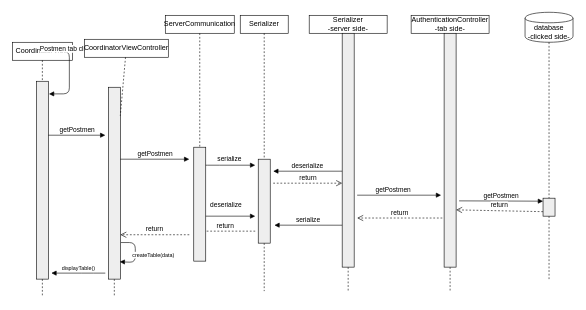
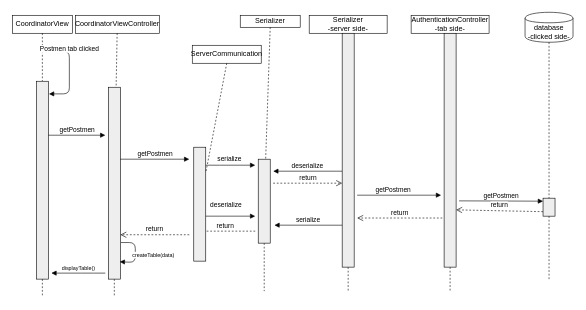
  <mxCell id="0" />
  <mxCell id="1" parent="0" />
  <mxCell id="2" value="AuthenticationController&lt;br&gt;-tab side-" style="shape=rect;html=1;whiteSpace=wrap;align=center;" vertex="1" parent="1"><mxGeometry x="685" y="25" width="130" height="30" as="geometry" /></mxCell>
  <mxCell id="3" value="" style="edgeStyle=none;html=1;dashed=1;endArrow=none;align=center;verticalAlign=bottom;exitX=0.5;exitY=1;" edge="1" parent="1" source="7"><mxGeometry x="1" relative="1" as="geometry"><mxPoint x="750" y="485" as="targetPoint" /></mxGeometry></mxCell>
- <mxCell id="4" value="CoordinatorView" style="shape=rect;html=1;whiteSpace=wrap;align=center;" vertex="1" parent="1"><mxGeometry x="20" y="70" width="100" height="30" as="geometry" /></mxCell>
+ <mxCell id="4" value="CoordinatorView" style="shape=rect;html=1;whiteSpace=wrap;align=center;" vertex="1" parent="1"><mxGeometry x="20" y="25" width="100" height="30" as="geometry" /></mxCell>
  <mxCell id="5" value="" style="edgeStyle=none;html=1;dashed=1;endArrow=none;" edge="1" parent="1" source="4" target="6"><mxGeometry relative="1" as="geometry" /></mxCell>
  <mxCell id="6" value="" style="shape=rect;html=1;fillColor=#eeeeee;" vertex="1" parent="1"><mxGeometry x="60" y="135" width="20" height="330" as="geometry" /></mxCell>
  <mxCell id="7" value="" style="shape=rect;html=1;fillColor=#eeeeee;" vertex="1" parent="1"><mxGeometry x="740" y="55" width="20" height="390" as="geometry" /></mxCell>
  <mxCell id="8" value="" style="edgeStyle=none;html=1;dashed=1;endArrow=none;align=center;verticalAlign=bottom;exitX=0.5;exitY=1;" edge="1" parent="1" source="2" target="7"><mxGeometry x="1" relative="1" as="geometry"><mxPoint x="750" y="415" as="targetPoint" /><mxPoint x="750" y="55" as="sourcePoint" /></mxGeometry></mxCell>
  <mxCell id="9" value="Postmen tab clicked" style="html=1;verticalAlign=bottom;endArrow=block;entryX=1.05;entryY=0.064;entryDx=0;entryDy=0;entryPerimeter=0;" edge="1" parent="1" target="6"><mxGeometry x="-0.375" width="80" relative="1" as="geometry"><mxPoint x="75" y="85" as="sourcePoint" /><mxPoint x="79" y="105" as="targetPoint" /><Array as="points"><mxPoint x="115" y="85" /><mxPoint x="115" y="156" /></Array><mxPoint as="offset" /></mxGeometry></mxCell>
- <mxCell id="10" value="CoordinatorViewController" style="shape=rect;html=1;whiteSpace=wrap;align=center;" vertex="1" parent="1"><mxGeometry x="140" y="65" width="140" height="30" as="geometry" /></mxCell>
+ <mxCell id="10" value="CoordinatorViewController" style="shape=rect;html=1;whiteSpace=wrap;align=center;" vertex="1" parent="1"><mxGeometry x="125" y="25" width="140" height="30" as="geometry" /></mxCell>
  <mxCell id="11" value="" style="edgeStyle=none;html=1;dashed=1;endArrow=none;" edge="1" parent="1" source="12"><mxGeometry relative="1" as="geometry"><mxPoint x="190" y="495" as="targetPoint" /></mxGeometry></mxCell>
  <mxCell id="12" value="" style="shape=rect;html=1;fillColor=#eeeeee;" vertex="1" parent="1"><mxGeometry x="180" y="145" width="20" height="320" as="geometry" /></mxCell>
  <mxCell id="13" value="" style="edgeStyle=none;html=1;dashed=1;endArrow=none;" edge="1" parent="1" source="10" target="12"><mxGeometry relative="1" as="geometry"><mxPoint x="190" y="55" as="sourcePoint" /><mxPoint x="190" y="495" as="targetPoint" /></mxGeometry></mxCell>
  <mxCell id="14" value="&lt;span style=&quot;font-size: 11px&quot;&gt;serialize&lt;/span&gt;" style="html=1;verticalAlign=bottom;endArrow=block;fontSize=9;" edge="1" parent="1"><mxGeometry x="0.085" y="1" width="80" relative="1" as="geometry"><mxPoint x="330" y="275" as="sourcePoint" /><mxPoint x="425" y="275" as="targetPoint" /><mxPoint as="offset" /><Array as="points"><mxPoint x="355" y="275" /></Array></mxGeometry></mxCell>
  <mxCell id="15" value="createTable(data)" style="html=1;verticalAlign=bottom;endArrow=block;fontSize=9;entryX=0.95;entryY=0.91;entryDx=0;entryDy=0;entryPerimeter=0;" edge="1" parent="1" target="12"><mxGeometry x="0.415" y="-30" width="80" relative="1" as="geometry"><mxPoint x="201" y="404" as="sourcePoint" /><mxPoint x="225" y="355" as="targetPoint" /><Array as="points"><mxPoint x="225" y="404" /><mxPoint x="225" y="437" /></Array><mxPoint x="31" y="26" as="offset" /></mxGeometry></mxCell>
  <mxCell id="16" value="displayTable()" style="html=1;verticalAlign=bottom;endArrow=block;fontSize=9;" edge="1" parent="1"><mxGeometry width="80" relative="1" as="geometry"><mxPoint x="175" y="455" as="sourcePoint" /><mxPoint x="85" y="455" as="targetPoint" /><Array as="points"><mxPoint x="145" y="455" /></Array></mxGeometry></mxCell>
  <mxCell id="17" value="" style="endArrow=none;dashed=1;html=1;fontSize=9;exitX=0.5;exitY=1;exitDx=0;exitDy=0;" edge="1" parent="1" source="6"><mxGeometry width="50" height="50" relative="1" as="geometry"><mxPoint x="165" y="455" as="sourcePoint" /><mxPoint x="70" y="495" as="targetPoint" /></mxGeometry></mxCell>
- <mxCell id="18" value="Serializer" style="shape=rect;html=1;whiteSpace=wrap;align=center;" vertex="1" parent="1"><mxGeometry x="400" y="25" width="80" height="30" as="geometry" /></mxCell>
+ <mxCell id="18" value="Serializer" style="shape=rect;html=1;whiteSpace=wrap;align=center;" vertex="1" parent="1"><mxGeometry x="400" y="25" width="100" height="20" as="geometry" /></mxCell>
  <mxCell id="19" value="" style="edgeStyle=none;html=1;dashed=1;endArrow=none;align=center;verticalAlign=bottom;exitX=0.5;exitY=1;" edge="1" parent="1" source="20"><mxGeometry x="1" relative="1" as="geometry"><mxPoint x="440" y="485" as="targetPoint" /></mxGeometry></mxCell>
  <mxCell id="20" value="" style="shape=rect;html=1;fillColor=#eeeeee;" vertex="1" parent="1"><mxGeometry x="430" y="265" width="20" height="140" as="geometry" /></mxCell>
  <mxCell id="21" value="" style="edgeStyle=none;html=1;dashed=1;endArrow=none;align=center;verticalAlign=bottom;exitX=0.5;exitY=1;" edge="1" parent="1" source="18" target="20"><mxGeometry x="1" relative="1" as="geometry"><mxPoint x="440" y="415" as="targetPoint" /><mxPoint x="440" y="55" as="sourcePoint" /></mxGeometry></mxCell>
  <mxCell id="22" value="Serializer&lt;br&gt;-server side-" style="shape=rect;html=1;whiteSpace=wrap;align=center;" vertex="1" parent="1"><mxGeometry x="515" y="25" width="130" height="30" as="geometry" /></mxCell>
  <mxCell id="23" value="" style="edgeStyle=none;html=1;dashed=1;endArrow=none;align=center;verticalAlign=bottom;exitX=0.5;exitY=1;" edge="1" parent="1" source="24"><mxGeometry x="1" relative="1" as="geometry"><mxPoint x="580" y="485" as="targetPoint" /></mxGeometry></mxCell>
  <mxCell id="24" value="" style="shape=rect;html=1;fillColor=#eeeeee;" vertex="1" parent="1"><mxGeometry x="570" y="55" width="20" height="390" as="geometry" /></mxCell>
  <mxCell id="25" value="" style="edgeStyle=none;html=1;dashed=1;endArrow=none;align=center;verticalAlign=bottom;exitX=0.5;exitY=1;" edge="1" parent="1" source="22" target="24"><mxGeometry x="1" relative="1" as="geometry"><mxPoint x="580" y="415" as="targetPoint" /><mxPoint x="580" y="55" as="sourcePoint" /></mxGeometry></mxCell>
  <mxCell id="26" value="database&lt;br&gt;-clicked side-&lt;br&gt;" style="shape=cylinder;whiteSpace=wrap;html=1;boundedLbl=1;backgroundOutline=1;" vertex="1" parent="1"><mxGeometry x="875" y="20" width="80" height="50" as="geometry" /></mxCell>
  <mxCell id="27" value="" style="edgeStyle=none;html=1;dashed=1;endArrow=none;align=center;verticalAlign=bottom;exitX=0.5;exitY=1;" edge="1" parent="1" source="28"><mxGeometry x="1" relative="1" as="geometry"><mxPoint x="915" y="465" as="targetPoint" /></mxGeometry></mxCell>
  <mxCell id="28" value="" style="shape=rect;html=1;fillColor=#eeeeee;" vertex="1" parent="1"><mxGeometry x="905" y="330" width="20" height="30" as="geometry" /></mxCell>
  <mxCell id="29" value="" style="edgeStyle=none;html=1;dashed=1;endArrow=none;align=center;verticalAlign=bottom;" edge="1" parent="1" target="28"><mxGeometry x="1" relative="1" as="geometry"><mxPoint x="915" y="415" as="targetPoint" /><mxPoint x="915" y="70" as="sourcePoint" /></mxGeometry></mxCell>
  <mxCell id="30" value="deserialize" style="html=1;verticalAlign=bottom;endArrow=block;" edge="1" parent="1"><mxGeometry width="80" relative="1" as="geometry"><mxPoint x="570" y="285" as="sourcePoint" /><mxPoint x="455" y="285" as="targetPoint" /></mxGeometry></mxCell>
  <mxCell id="31" value="return" style="html=1;verticalAlign=bottom;endArrow=open;dashed=1;endSize=8;" edge="1" parent="1"><mxGeometry relative="1" as="geometry"><mxPoint x="455" y="305" as="sourcePoint" /><mxPoint x="570" y="305" as="targetPoint" /></mxGeometry></mxCell>
  <mxCell id="32" value="getPostmen" style="html=1;verticalAlign=bottom;endArrow=block;" edge="1" parent="1"><mxGeometry x="-0.143" width="80" relative="1" as="geometry"><mxPoint x="595" y="325" as="sourcePoint" /><mxPoint x="735" y="325" as="targetPoint" /><mxPoint as="offset" /></mxGeometry></mxCell>
  <mxCell id="33" value="getPostmen" style="html=1;verticalAlign=bottom;endArrow=block;entryX=0;entryY=0.167;entryDx=0;entryDy=0;entryPerimeter=0;" edge="1" parent="1" target="28"><mxGeometry width="80" relative="1" as="geometry"><mxPoint x="765" y="334.5" as="sourcePoint" /><mxPoint x="895" y="335" as="targetPoint" /></mxGeometry></mxCell>
  <mxCell id="34" value="return" style="html=1;verticalAlign=bottom;endArrow=open;dashed=1;endSize=8;exitX=0;exitY=0.75;exitDx=0;exitDy=0;" edge="1" parent="1" source="28"><mxGeometry relative="1" as="geometry"><mxPoint x="890" y="349.5" as="sourcePoint" /><mxPoint x="760" y="349.5" as="targetPoint" /></mxGeometry></mxCell>
  <mxCell id="35" value="return" style="html=1;verticalAlign=bottom;endArrow=open;dashed=1;endSize=8;entryX=1.25;entryY=0.79;entryDx=0;entryDy=0;entryPerimeter=0;exitX=-0.15;exitY=0.79;exitDx=0;exitDy=0;exitPerimeter=0;" edge="1" parent="1" source="7" target="24"><mxGeometry relative="1" as="geometry"><mxPoint x="915" y="362.5" as="sourcePoint" /><mxPoint x="770" y="359.5" as="targetPoint" /></mxGeometry></mxCell>
  <mxCell id="36" value="serialize" style="html=1;verticalAlign=bottom;endArrow=block;exitX=-0.1;exitY=0.555;exitDx=0;exitDy=0;exitPerimeter=0;" edge="1" parent="1"><mxGeometry width="80" relative="1" as="geometry"><mxPoint x="570" y="375.1" as="sourcePoint" /><mxPoint x="457" y="375" as="targetPoint" /></mxGeometry></mxCell>
  <mxCell id="37" value="return" style="html=1;verticalAlign=bottom;endArrow=open;dashed=1;endSize=8;" edge="1" parent="1"><mxGeometry relative="1" as="geometry"><mxPoint x="425" y="385" as="sourcePoint" /><mxPoint x="325" y="385" as="targetPoint" /></mxGeometry></mxCell>
  <mxCell id="38" value="deserialize" style="html=1;verticalAlign=bottom;endArrow=block;" edge="1" parent="1"><mxGeometry y="10" width="80" relative="1" as="geometry"><mxPoint x="327" y="360" as="sourcePoint" /><mxPoint x="425" y="360" as="targetPoint" /><mxPoint as="offset" /></mxGeometry></mxCell>
- <mxCell id="39" value="ServerCommunication" style="shape=rect;html=1;whiteSpace=wrap;align=center;" vertex="1" parent="1"><mxGeometry x="275" y="25" width="115" height="30" as="geometry" /></mxCell>
+ <mxCell id="39" value="ServerCommunication" style="shape=rect;html=1;whiteSpace=wrap;align=center;" vertex="1" parent="1"><mxGeometry x="320" y="75" width="115" height="30" as="geometry" /></mxCell>
  <mxCell id="40" value="" style="shape=rect;html=1;fillColor=#eeeeee;" vertex="1" parent="1"><mxGeometry x="322.5" y="245" width="20" height="190" as="geometry" /></mxCell>
  <mxCell id="41" value="" style="edgeStyle=none;html=1;dashed=1;endArrow=none;align=center;verticalAlign=bottom;exitX=0.5;exitY=1;" edge="1" parent="1" source="39" target="40"><mxGeometry x="1" relative="1" as="geometry"><mxPoint x="607.5" y="415" as="targetPoint" /><mxPoint x="607.5" y="55" as="sourcePoint" /></mxGeometry></mxCell>
  <mxCell id="42" value="return" style="html=1;verticalAlign=bottom;endArrow=open;dashed=1;endSize=8;" edge="1" parent="1"><mxGeometry relative="1" as="geometry"><mxPoint x="315" y="391" as="sourcePoint" /><mxPoint x="200" y="391" as="targetPoint" /></mxGeometry></mxCell>
  <mxCell id="43" value="getPostmen" style="html=1;verticalAlign=bottom;endArrow=block;" edge="1" parent="1"><mxGeometry width="80" relative="1" as="geometry"><mxPoint x="200" y="265" as="sourcePoint" /><mxPoint x="315" y="265" as="targetPoint" /></mxGeometry></mxCell>
  <mxCell id="44" value="getPostmen" style="html=1;verticalAlign=bottom;endArrow=block;" edge="1" parent="1"><mxGeometry width="80" relative="1" as="geometry"><mxPoint x="80" y="225" as="sourcePoint" /><mxPoint x="175" y="225" as="targetPoint" /></mxGeometry></mxCell>
